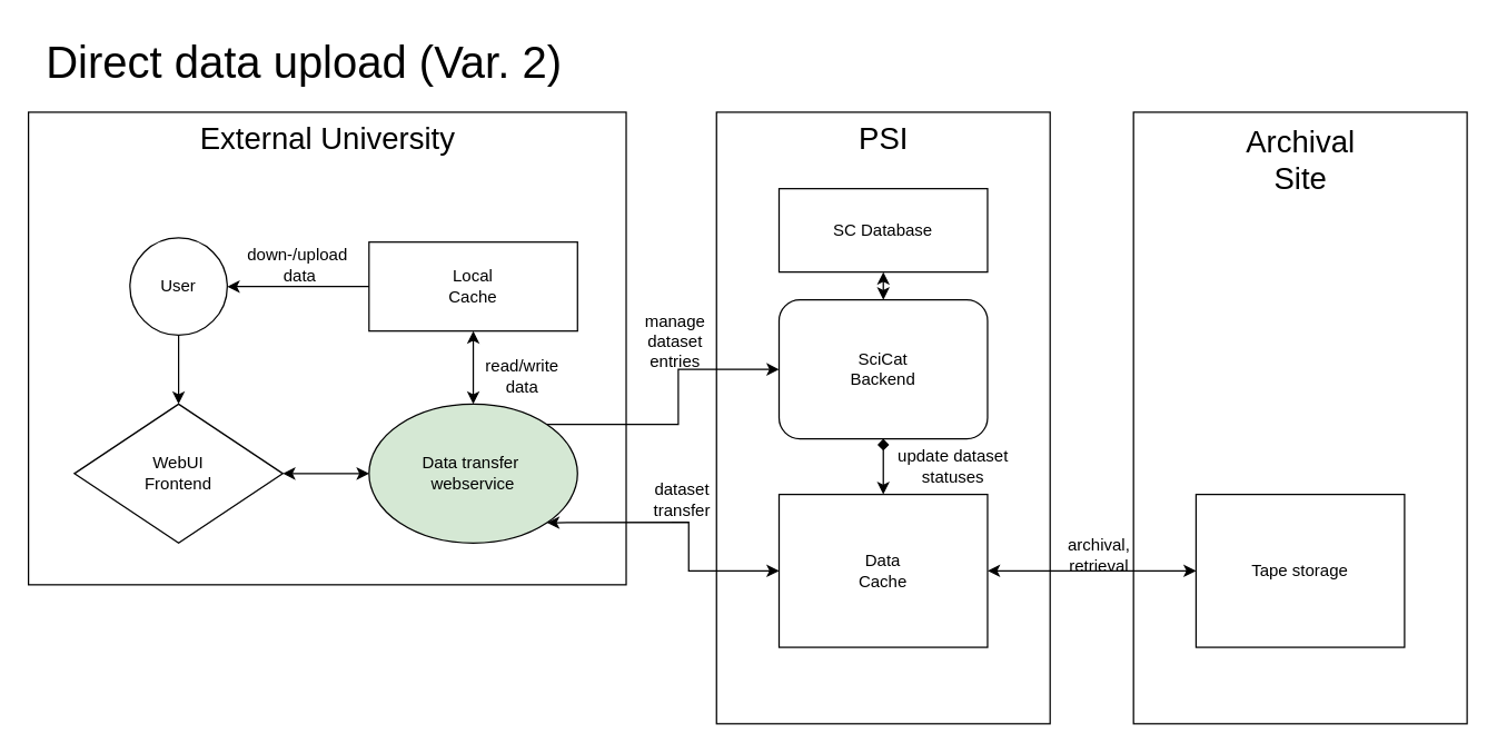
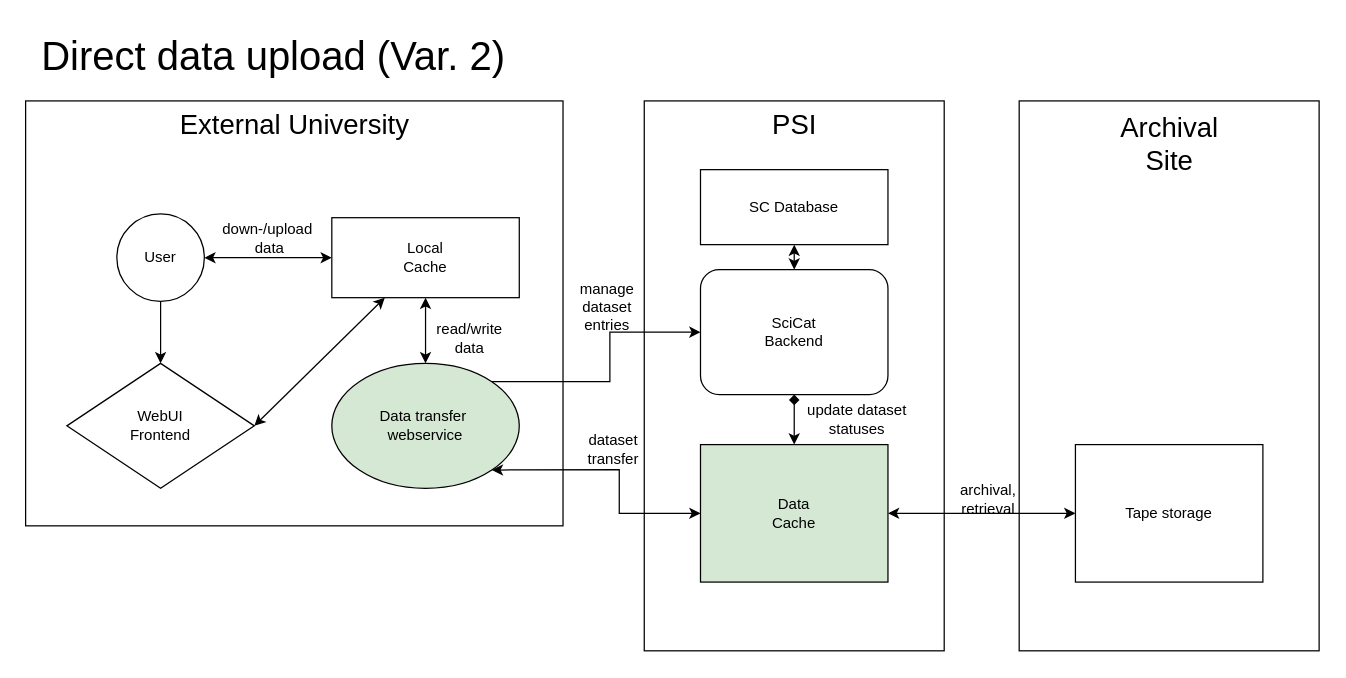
  <mxCell id="0" />
  <mxCell id="1" parent="0" />
  <mxCell id="2" value="" style="rounded=0;whiteSpace=wrap;html=1;fillColor=default;" parent="1" vertex="1"><mxGeometry x="515" y="80" width="240" height="440" as="geometry" /></mxCell>
  <mxCell id="3" value="" style="rounded=0;whiteSpace=wrap;html=1;fillColor=default;" parent="1" vertex="1"><mxGeometry x="815" y="80" width="240" height="440" as="geometry" /></mxCell>
  <mxCell id="4" value="" style="rounded=0;whiteSpace=wrap;html=1;fillColor=default;" parent="1" vertex="1"><mxGeometry x="20" y="80" width="430" height="340" as="geometry" /></mxCell>
  <mxCell id="5" value="User" style="ellipse;whiteSpace=wrap;html=1;" parent="1" vertex="1"><mxGeometry x="93" y="170.44" width="70" height="70" as="geometry" /></mxCell>
  <mxCell id="6" value="&lt;div&gt;&lt;font style=&quot;font-size: 22px;&quot;&gt;External University&lt;/font&gt;&lt;/div&gt;" style="text;html=1;align=center;verticalAlign=middle;resizable=0;points=[];autosize=1;strokeColor=none;fillColor=none;" parent="1" vertex="1"><mxGeometry x="130" y="80" width="210" height="40" as="geometry" /></mxCell>
  <mxCell id="7" style="edgeStyle=orthogonalEdgeStyle;rounded=0;orthogonalLoop=1;jettySize=auto;html=1;exitX=1;exitY=0;exitDx=0;exitDy=0;entryX=0;entryY=0.5;entryDx=0;entryDy=0;" parent="1" source="8" target="19" edge="1"><mxGeometry relative="1" as="geometry" /></mxCell>
  <mxCell id="8" value="&lt;div&gt;Data transfer&amp;nbsp;&lt;/div&gt;&lt;div&gt;webservice&lt;/div&gt;" style="ellipse;whiteSpace=wrap;html=1;fillColor=#d5e8d4;" parent="1" vertex="1"><mxGeometry x="265" y="290" width="150" height="100" as="geometry" /></mxCell>
  <mxCell id="9" value="&lt;div&gt;WebUI&lt;/div&gt;&lt;div&gt;Frontend&lt;br&gt;&lt;/div&gt;" style="rhombus;whiteSpace=wrap;html=1;" parent="1" vertex="1"><mxGeometry x="53" y="290" width="150" height="100" as="geometry" /></mxCell>
- <mxCell id="10" value="" style="endArrow=classic;startArrow=classic;html=1;rounded=0;exitX=1;exitY=0.5;exitDx=0;exitDy=0;entryX=0;entryY=0.5;entryDx=0;entryDy=0;" parent="1" source="9" target="8" edge="1"><mxGeometry width="50" height="50" relative="1" as="geometry"><mxPoint x="385" y="360" as="sourcePoint" /><mxPoint x="435" y="310" as="targetPoint" /></mxGeometry></mxCell>
+ <mxCell id="10" value="" style="endArrow=classic;startArrow=classic;html=1;rounded=0;exitX=1;exitY=0.5;exitDx=0;exitDy=0;" parent="1" source="9" target="30" edge="1"><mxGeometry width="50" height="50" relative="1" as="geometry"><mxPoint x="385" y="360" as="sourcePoint" /><mxPoint x="435" y="310" as="targetPoint" /></mxGeometry></mxCell>
  <mxCell id="11" value="" style="endArrow=classic;html=1;rounded=0;entryX=0.5;entryY=0;entryDx=0;entryDy=0;" parent="1" source="5" target="9" edge="1"><mxGeometry width="50" height="50" relative="1" as="geometry"><mxPoint x="483" y="520" as="sourcePoint" /><mxPoint x="128" y="380" as="targetPoint" /></mxGeometry></mxCell>
  <mxCell id="12" style="edgeStyle=orthogonalEdgeStyle;rounded=0;orthogonalLoop=1;jettySize=auto;html=1;exitX=0.5;exitY=1;exitDx=0;exitDy=0;" parent="1" edge="1"><mxGeometry relative="1" as="geometry"><mxPoint x="183" y="274.44" as="sourcePoint" /><mxPoint x="183" y="274.44" as="targetPoint" /></mxGeometry></mxCell>
  <mxCell id="13" style="edgeStyle=orthogonalEdgeStyle;rounded=0;orthogonalLoop=1;jettySize=auto;html=1;exitX=0.5;exitY=1;exitDx=0;exitDy=0;" parent="1" edge="1"><mxGeometry relative="1" as="geometry"><mxPoint x="183" y="274.44" as="sourcePoint" /><mxPoint x="183" y="274.44" as="targetPoint" /></mxGeometry></mxCell>
  <mxCell id="14" value="&lt;div&gt;&lt;font style=&quot;font-size: 22px;&quot;&gt;Archival&lt;/font&gt;&lt;/div&gt;&lt;div&gt;&lt;font style=&quot;font-size: 22px;&quot;&gt;Site&lt;br&gt;&lt;/font&gt;&lt;/div&gt;" style="text;html=1;align=center;verticalAlign=middle;resizable=0;points=[];autosize=1;strokeColor=none;fillColor=none;" parent="1" vertex="1"><mxGeometry x="885.004" y="80" width="100" height="70" as="geometry" /></mxCell>
  <mxCell id="15" value="Tape storage" style="rounded=0;whiteSpace=wrap;html=1;" parent="1" vertex="1"><mxGeometry x="860" y="355" width="150" height="110" as="geometry" /></mxCell>
  <mxCell id="16" value="" style="endArrow=classic;startArrow=classic;html=1;rounded=0;entryX=0;entryY=0.5;entryDx=0;entryDy=0;" parent="1" source="18" target="15" edge="1"><mxGeometry width="50" height="50" relative="1" as="geometry"><mxPoint x="745" y="454" as="sourcePoint" /><mxPoint x="795" y="404" as="targetPoint" /></mxGeometry></mxCell>
  <mxCell id="17" value="&lt;font style=&quot;font-size: 22px;&quot;&gt;PSI&lt;/font&gt;" style="text;html=1;align=center;verticalAlign=middle;resizable=0;points=[];autosize=1;strokeColor=none;fillColor=none;" parent="1" vertex="1"><mxGeometry x="605.004" y="80" width="60" height="40" as="geometry" /></mxCell>
- <mxCell id="18" value="Data&lt;br&gt;&lt;div&gt;Cache&lt;/div&gt;" style="rounded=0;whiteSpace=wrap;html=1;" parent="1" vertex="1"><mxGeometry x="560" y="355" width="150" height="110" as="geometry" /></mxCell>
+ <mxCell id="18" value="Data&lt;br&gt;&lt;div&gt;Cache&lt;/div&gt;" style="rounded=0;whiteSpace=wrap;html=1;fillColor=#d5e8d4;" parent="1" vertex="1"><mxGeometry x="560" y="355" width="150" height="110" as="geometry" /></mxCell>
  <mxCell id="19" value="&lt;div&gt;SciCat&lt;/div&gt;&lt;div&gt;Backend&lt;br&gt;&lt;/div&gt;" style="whiteSpace=wrap;html=1;rounded=1;" parent="1" vertex="1"><mxGeometry x="560" y="215" width="150" height="100" as="geometry" /></mxCell>
  <mxCell id="20" value="" style="endArrow=diamond;startArrow=classic;html=1;rounded=0;entryX=0.5;entryY=1;entryDx=0;entryDy=0;exitX=0.5;exitY=0;exitDx=0;exitDy=0;" parent="1" source="18" target="19" edge="1"><mxGeometry width="50" height="50" relative="1" as="geometry"><mxPoint x="585" y="430" as="sourcePoint" /><mxPoint x="635" y="380" as="targetPoint" /></mxGeometry></mxCell>
  <mxCell id="21" value="SC Database" style="rounded=0;whiteSpace=wrap;html=1;" parent="1" vertex="1"><mxGeometry x="560" y="135" width="150" height="60" as="geometry" /></mxCell>
  <mxCell id="22" value="" style="endArrow=classic;startArrow=classic;html=1;rounded=0;entryX=0.5;entryY=1;entryDx=0;entryDy=0;exitX=0.5;exitY=0;exitDx=0;exitDy=0;" parent="1" source="19" target="21" edge="1"><mxGeometry width="50" height="50" relative="1" as="geometry"><mxPoint x="585" y="230" as="sourcePoint" /><mxPoint x="635" y="180" as="targetPoint" /></mxGeometry></mxCell>
  <mxCell id="23" value="&lt;div&gt;archival,&lt;/div&gt;&lt;div&gt;retrieval&lt;/div&gt;" style="text;html=1;align=center;verticalAlign=middle;resizable=0;points=[];autosize=1;strokeColor=none;fillColor=none;" parent="1" vertex="1"><mxGeometry x="755" y="379" width="70" height="40" as="geometry" /></mxCell>
  <mxCell id="24" value="" style="endArrow=classic;startArrow=classic;html=1;rounded=0;exitX=1;exitY=1;exitDx=0;exitDy=0;entryX=0;entryY=0.5;entryDx=0;entryDy=0;" parent="1" source="8" target="18" edge="1"><mxGeometry width="50" height="50" relative="1" as="geometry"><mxPoint x="465" y="280" as="sourcePoint" /><mxPoint x="515" y="230" as="targetPoint" /><Array as="points"><mxPoint x="495" y="375" /><mxPoint x="495" y="410" /></Array></mxGeometry></mxCell>
  <mxCell id="25" value="&lt;div&gt;dataset&lt;/div&gt;&lt;div&gt;transfer&lt;br&gt;&lt;/div&gt;" style="text;html=1;align=center;verticalAlign=middle;resizable=0;points=[];autosize=1;strokeColor=none;fillColor=none;" parent="1" vertex="1"><mxGeometry x="460" y="339" width="60" height="40" as="geometry" /></mxCell>
  <mxCell id="26" value="&lt;div&gt;manage&lt;br&gt;&lt;/div&gt;&lt;div&gt;dataset&lt;/div&gt;&lt;div&gt;entries&lt;br&gt;&lt;/div&gt;" style="text;html=1;align=center;verticalAlign=middle;resizable=0;points=[];autosize=1;strokeColor=none;fillColor=none;" parent="1" vertex="1"><mxGeometry x="450" y="215" width="70" height="60" as="geometry" /></mxCell>
  <mxCell id="27" value="&lt;div&gt;update dataset&lt;/div&gt;&lt;div&gt;statuses&lt;/div&gt;" style="text;html=1;align=center;verticalAlign=middle;resizable=0;points=[];autosize=1;strokeColor=none;fillColor=none;" parent="1" vertex="1"><mxGeometry x="635" y="315" width="100" height="40" as="geometry" /></mxCell>
  <mxCell id="28" value="&lt;font style=&quot;font-size: 32px;&quot;&gt;Direct data upload (Var. 2)&lt;br&gt;&lt;/font&gt;" style="text;html=1;align=center;verticalAlign=middle;resizable=0;points=[];autosize=1;strokeColor=none;fillColor=none;" parent="1" vertex="1"><mxGeometry x="23" y="20" width="390" height="50" as="geometry" /></mxCell>
  <mxCell id="29" value="&lt;div&gt;down-/upload&amp;nbsp;&lt;/div&gt;&lt;div&gt;data&lt;/div&gt;" style="text;html=1;align=center;verticalAlign=middle;resizable=0;points=[];autosize=1;strokeColor=none;fillColor=none;" parent="1" vertex="1"><mxGeometry x="165" y="170.44" width="100" height="40" as="geometry" /></mxCell>
  <mxCell id="30" value="Local&lt;br&gt;&lt;div&gt;Cache&lt;/div&gt;" style="rounded=0;whiteSpace=wrap;html=1;" parent="1" vertex="1"><mxGeometry x="265" y="173.44" width="150" height="64" as="geometry" /></mxCell>
- <mxCell id="31" value="" style="endArrow=none;startArrow=classic;html=1;rounded=0;exitX=1;exitY=0.5;exitDx=0;exitDy=0;entryX=0;entryY=0.5;entryDx=0;entryDy=0;" parent="1" source="5" target="30" edge="1"><mxGeometry width="50" height="50" relative="1" as="geometry"><mxPoint x="185" y="237.44" as="sourcePoint" /><mxPoint x="235" y="187.44" as="targetPoint" /></mxGeometry></mxCell>
+ <mxCell id="31" value="" style="endArrow=classic;startArrow=classic;html=1;rounded=0;exitX=1;exitY=0.5;exitDx=0;exitDy=0;entryX=0;entryY=0.5;entryDx=0;entryDy=0;" parent="1" source="5" target="30" edge="1"><mxGeometry width="50" height="50" relative="1" as="geometry"><mxPoint x="185" y="237.44" as="sourcePoint" /><mxPoint x="235" y="187.44" as="targetPoint" /></mxGeometry></mxCell>
  <mxCell id="32" value="" style="endArrow=classic;startArrow=classic;html=1;rounded=0;exitX=0.5;exitY=1;exitDx=0;exitDy=0;entryX=0.5;entryY=0;entryDx=0;entryDy=0;" parent="1" source="30" target="8" edge="1"><mxGeometry width="50" height="50" relative="1" as="geometry"><mxPoint x="495" y="340" as="sourcePoint" /><mxPoint x="340" y="390" as="targetPoint" /></mxGeometry></mxCell>
  <mxCell id="33" value="&lt;div&gt;read/write&lt;/div&gt;&lt;div&gt;data&lt;br&gt;&lt;/div&gt;" style="text;html=1;align=center;verticalAlign=middle;resizable=0;points=[];autosize=1;strokeColor=none;fillColor=none;" parent="1" vertex="1"><mxGeometry x="335" y="250" width="80" height="40" as="geometry" /></mxCell>
